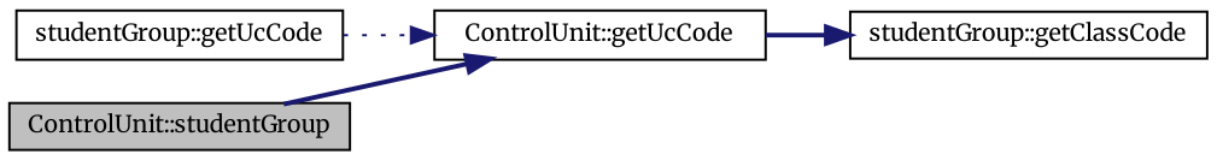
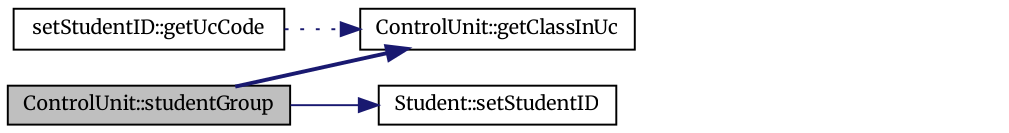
  digraph {
    fontname=Merriweather
    rankdir=LR
    node [color=black fillcolor=white fontname=Merriweather fontsize=10 shape=record style=filled]
    edge [arrowhead=normal color=midnightblue fontname=Merriweather fontsize=10 labelfontname=Helvetica labelfontsize=10 style=bold]
    n1 [fillcolor=grey75 fontcolor=black height=0.2 label="ControlUnit::studentGroup" width=0.4]
-   n2 [height=0.2 label="ControlUnit::getUcCode" width=0.4]
-   n4 [height=0.2 label="studentGroup::getClassCode" width=0.4]
-   n5 [height=0.2 label="studentGroup::getUcCode" width=0.4]
+   n2 [height=0.2 label="ControlUnit::getClassInUc" width=0.4]
+   n3 [height=0.2 label="Student::setStudentID" width=0.4]
+   n5 [height=0.2 label="setStudentID::getUcCode" width=0.4]
    n1 -> n2
-   n2 -> n4
+   n1 -> n3 [style=solid]
    n5 -> n2 [style=dotted]
  }
